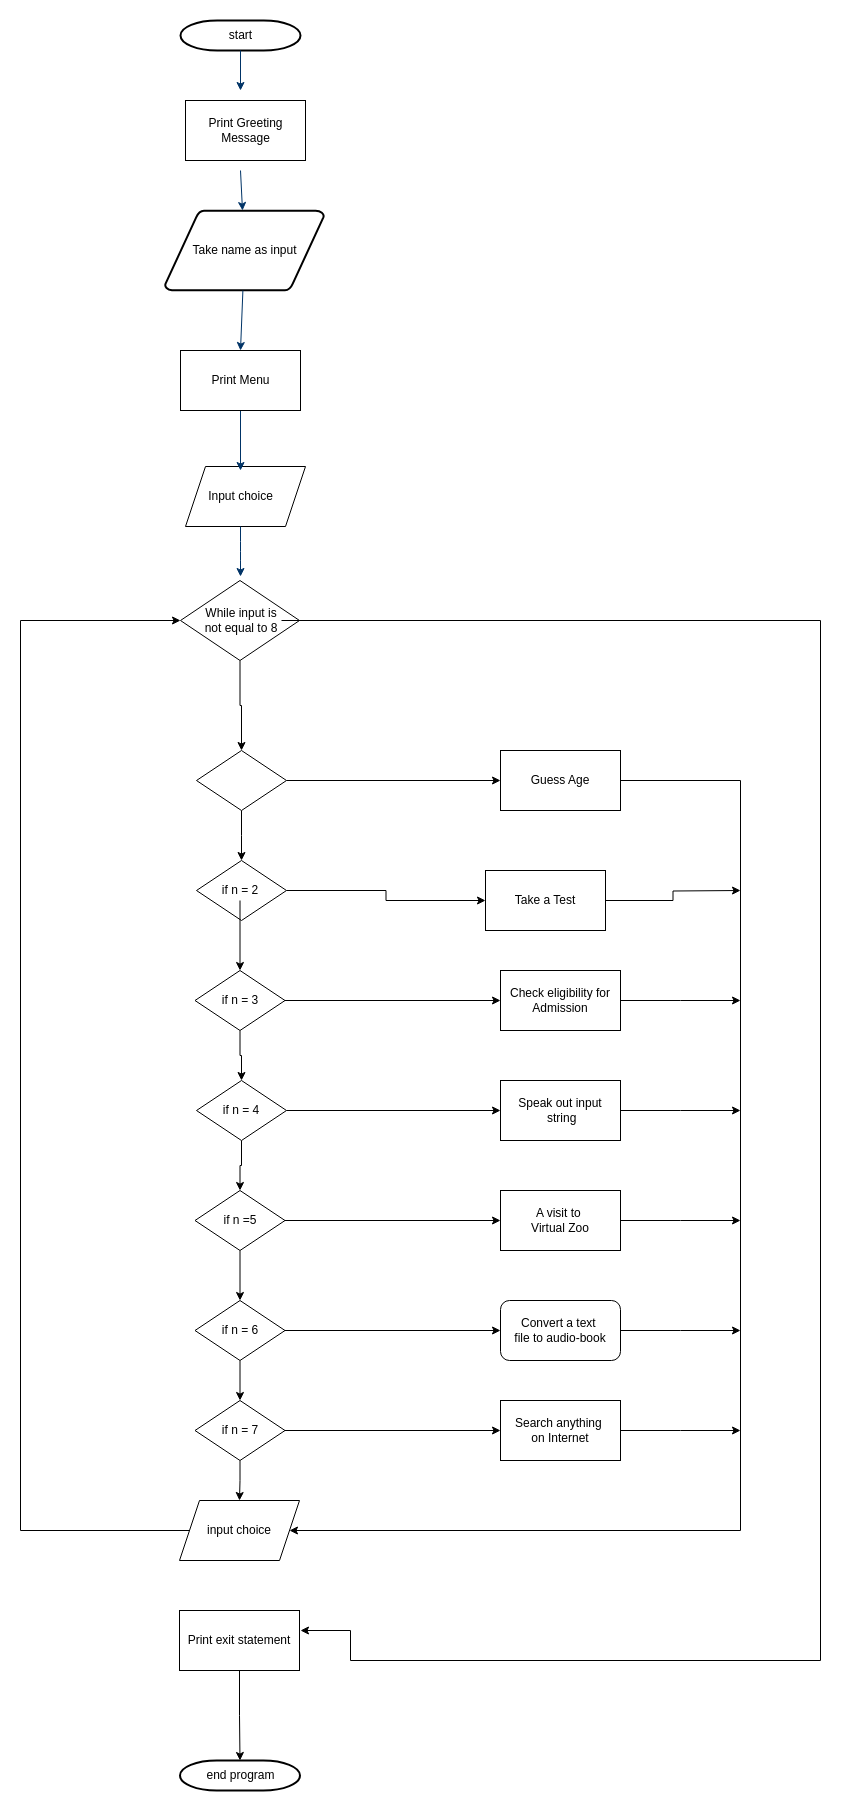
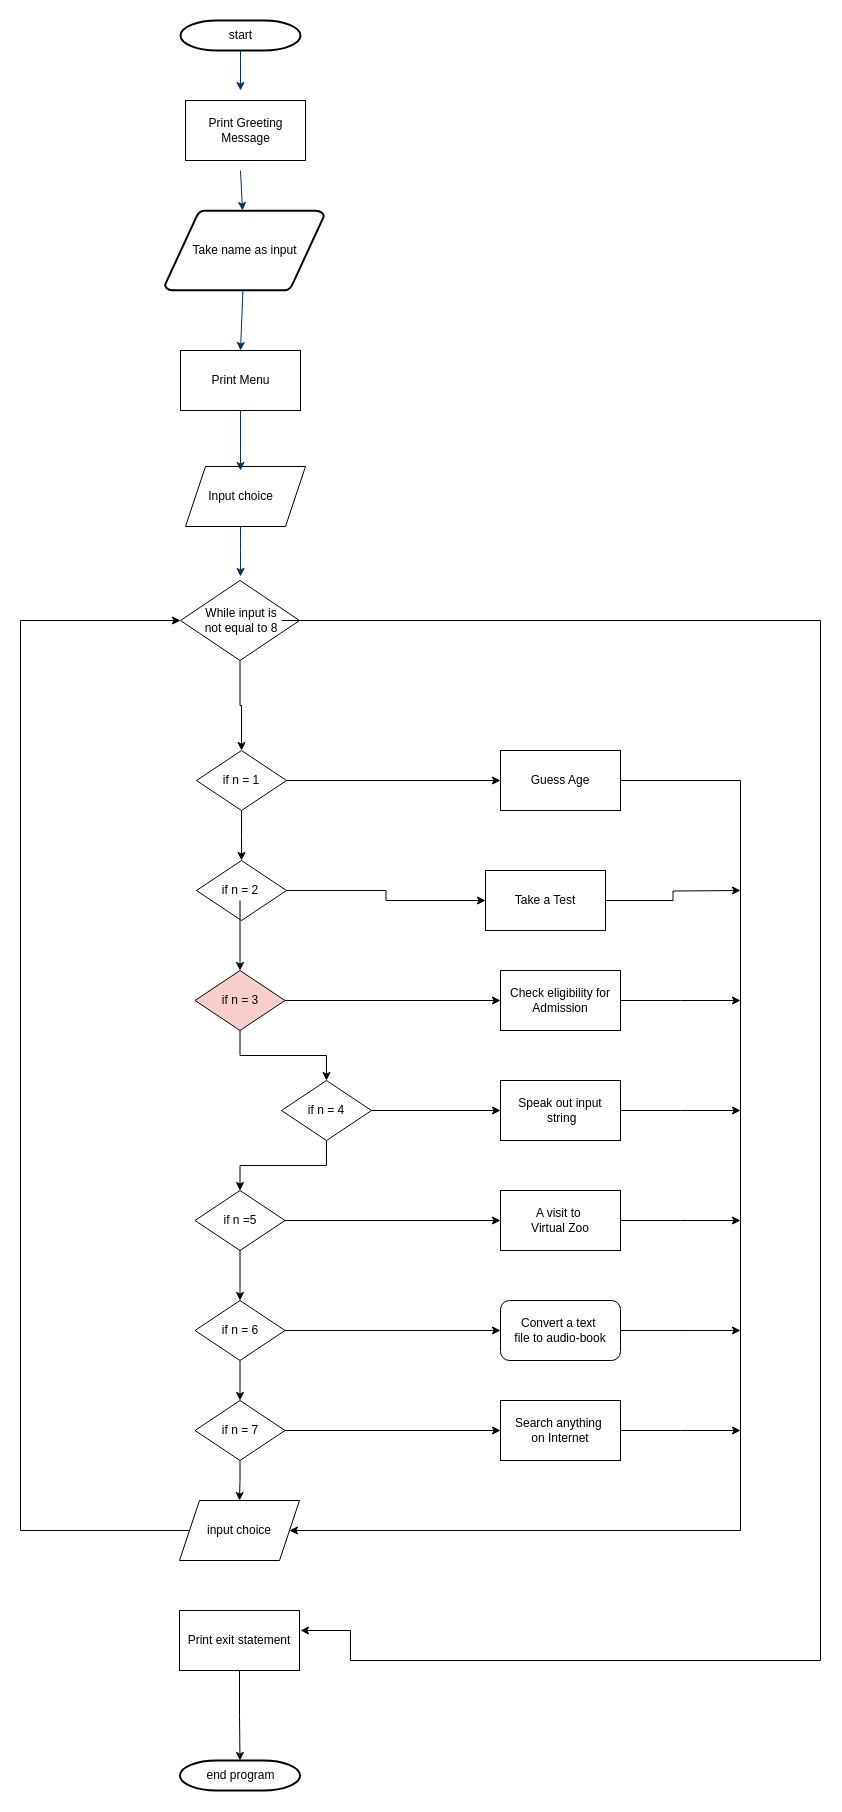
  <mxCell id="0" />
  <mxCell id="1" parent="0" />
  <mxCell id="2" value="" style="shape=parallelogram;perimeter=parallelogramPerimeter;whiteSpace=wrap;html=1;fixedSize=1;" parent="1" vertex="1"><mxGeometry x="185" y="466" width="120" height="60" as="geometry" /></mxCell>
  <mxCell id="3" value="start" style="shape=mxgraph.flowchart.terminator;strokeWidth=2;gradientColor=none;gradientDirection=north;fontStyle=0;html=1;" parent="1" vertex="1"><mxGeometry x="180" y="20" width="120" height="30" as="geometry" /></mxCell>
  <mxCell id="4" value="Take name as input" style="shape=mxgraph.flowchart.data;strokeWidth=2;gradientColor=none;gradientDirection=north;fontStyle=0;html=1;" parent="1" vertex="1"><mxGeometry x="164.5" y="210" width="159" height="80" as="geometry" /></mxCell>
  <mxCell id="5" style="fontStyle=1;strokeColor=#003366;strokeWidth=1;html=1;" parent="1" source="3" edge="1"><mxGeometry relative="1" as="geometry"><mxPoint x="240" y="90" as="targetPoint" /></mxGeometry></mxCell>
  <mxCell id="6" style="fontStyle=1;strokeColor=#003366;strokeWidth=1;html=1;" parent="1" target="4" edge="1"><mxGeometry relative="1" as="geometry"><mxPoint x="240" y="170" as="sourcePoint" /></mxGeometry></mxCell>
  <mxCell id="7" style="entryX=0.5;entryY=0;entryPerimeter=0;fontStyle=1;strokeColor=#003366;strokeWidth=1;html=1;" parent="1" source="4" edge="1"><mxGeometry relative="1" as="geometry"><mxPoint x="240" y="350" as="targetPoint" /></mxGeometry></mxCell>
  <mxCell id="8" value="" style="edgeStyle=elbowEdgeStyle;elbow=horizontal;fontColor=#001933;fontStyle=1;strokeColor=#003366;strokeWidth=1;html=1;" parent="1" edge="1"><mxGeometry width="100" height="100" as="geometry"><mxPoint x="240" y="407" as="sourcePoint" /><mxPoint x="240" y="470" as="targetPoint" /></mxGeometry></mxCell>
  <mxCell id="9" value="" style="edgeStyle=elbowEdgeStyle;elbow=horizontal;fontStyle=1;strokeColor=#003366;strokeWidth=1;html=1;" parent="1" edge="1"><mxGeometry y="-24" width="100" height="100" as="geometry"><mxPoint x="240" y="526" as="sourcePoint" /><mxPoint x="240" y="576" as="targetPoint" /></mxGeometry></mxCell>
  <mxCell id="10" value="" style="rounded=0;whiteSpace=wrap;html=1;" parent="1" vertex="1"><mxGeometry x="185" y="100" width="120" height="60" as="geometry" /></mxCell>
  <mxCell id="11" value="" style="whiteSpace=wrap;html=1;" parent="1" vertex="1"><mxGeometry x="180" y="350" width="120" height="60" as="geometry" /></mxCell>
  <mxCell id="12" value="Print Greeting &lt;br&gt;Message" style="text;html=1;resizable=0;autosize=1;align=center;verticalAlign=middle;points=[];fillColor=none;strokeColor=none;rounded=0;" parent="1" vertex="1"><mxGeometry x="200" y="115" width="90" height="30" as="geometry" /></mxCell>
  <mxCell id="13" value="Print Menu" style="text;html=1;resizable=0;autosize=1;align=center;verticalAlign=middle;points=[];fillColor=none;strokeColor=none;rounded=0;" parent="1" vertex="1"><mxGeometry x="205" y="370" width="70" height="20" as="geometry" /></mxCell>
  <mxCell id="14" value="Input choice" style="text;html=1;resizable=0;autosize=1;align=center;verticalAlign=middle;points=[];fillColor=none;strokeColor=none;rounded=0;" parent="1" vertex="1"><mxGeometry x="200" y="486" width="80" height="20" as="geometry" /></mxCell>
  <mxCell id="15" style="edgeStyle=orthogonalEdgeStyle;rounded=0;orthogonalLoop=1;jettySize=auto;html=1;exitX=0.5;exitY=1;exitDx=0;exitDy=0;entryX=0.5;entryY=0;entryDx=0;entryDy=0;" parent="1" source="16" target="21" edge="1"><mxGeometry relative="1" as="geometry" /></mxCell>
  <mxCell id="16" value="" style="rhombus;whiteSpace=wrap;html=1;" parent="1" vertex="1"><mxGeometry x="180" y="580" width="119" height="80" as="geometry" /></mxCell>
  <mxCell id="17" style="edgeStyle=orthogonalEdgeStyle;rounded=0;orthogonalLoop=1;jettySize=auto;html=1;" parent="1" source="18" edge="1"><mxGeometry relative="1" as="geometry"><mxPoint x="300" y="1630" as="targetPoint" /><Array as="points"><mxPoint x="820" y="620" /><mxPoint x="820" y="1660" /><mxPoint x="350" y="1660" /></Array></mxGeometry></mxCell>
  <mxCell id="18" value="While input is not equal to 8" style="text;html=1;strokeColor=none;fillColor=none;align=center;verticalAlign=middle;whiteSpace=wrap;rounded=0;" parent="1" vertex="1"><mxGeometry x="201" y="610" width="80" height="20" as="geometry" /></mxCell>
  <mxCell id="19" style="edgeStyle=orthogonalEdgeStyle;rounded=0;orthogonalLoop=1;jettySize=auto;html=1;exitX=0.5;exitY=1;exitDx=0;exitDy=0;" parent="1" source="21" edge="1"><mxGeometry relative="1" as="geometry"><mxPoint x="241" y="860" as="targetPoint" /></mxGeometry></mxCell>
  <mxCell id="20" style="edgeStyle=orthogonalEdgeStyle;rounded=0;orthogonalLoop=1;jettySize=auto;html=1;exitX=1;exitY=0.5;exitDx=0;exitDy=0;entryX=0;entryY=0.5;entryDx=0;entryDy=0;" parent="1" source="21" target="48" edge="1"><mxGeometry relative="1" as="geometry" /></mxCell>
  <mxCell id="21" value="" style="rhombus;whiteSpace=wrap;html=1;" parent="1" vertex="1"><mxGeometry x="196" y="750" width="90" height="60" as="geometry" /></mxCell>
  <mxCell id="22" style="edgeStyle=orthogonalEdgeStyle;rounded=0;orthogonalLoop=1;jettySize=auto;html=1;entryX=0.5;entryY=0;entryDx=0;entryDy=0;" parent="1" source="24" target="41" edge="1"><mxGeometry relative="1" as="geometry"><mxPoint x="239.5" y="1380" as="targetPoint" /></mxGeometry></mxCell>
  <mxCell id="23" style="edgeStyle=orthogonalEdgeStyle;rounded=0;orthogonalLoop=1;jettySize=auto;html=1;exitX=1;exitY=0.5;exitDx=0;exitDy=0;entryX=0;entryY=0.5;entryDx=0;entryDy=0;" parent="1" source="24" target="54" edge="1"><mxGeometry relative="1" as="geometry" /></mxCell>
  <mxCell id="24" value="if n = 6" style="rhombus;whiteSpace=wrap;html=1;" parent="1" vertex="1"><mxGeometry x="194.5" y="1300" width="90" height="60" as="geometry" /></mxCell>
  <mxCell id="25" style="edgeStyle=orthogonalEdgeStyle;rounded=0;orthogonalLoop=1;jettySize=auto;html=1;entryX=0.5;entryY=0;entryDx=0;entryDy=0;" parent="1" source="27" target="32" edge="1"><mxGeometry relative="1" as="geometry" /></mxCell>
  <mxCell id="26" style="edgeStyle=orthogonalEdgeStyle;rounded=0;orthogonalLoop=1;jettySize=auto;html=1;exitX=1;exitY=0.5;exitDx=0;exitDy=0;entryX=0;entryY=0.5;entryDx=0;entryDy=0;" parent="1" source="27" target="58" edge="1"><mxGeometry relative="1" as="geometry" /></mxCell>
- <mxCell id="27" value="if n = 3" style="rhombus;whiteSpace=wrap;html=1;" parent="1" vertex="1"><mxGeometry x="194.5" y="970" width="90" height="60" as="geometry" /></mxCell>
+ <mxCell id="27" value="if n = 3" style="rhombus;whiteSpace=wrap;html=1;fillColor=#f8cecc;" parent="1" vertex="1"><mxGeometry x="194.5" y="970" width="90" height="60" as="geometry" /></mxCell>
  <mxCell id="28" style="edgeStyle=orthogonalEdgeStyle;rounded=0;orthogonalLoop=1;jettySize=auto;html=1;exitX=1;exitY=0.5;exitDx=0;exitDy=0;entryX=0;entryY=0.5;entryDx=0;entryDy=0;" parent="1" source="29" target="50" edge="1"><mxGeometry relative="1" as="geometry" /></mxCell>
  <mxCell id="29" value="" style="rhombus;whiteSpace=wrap;html=1;" parent="1" vertex="1"><mxGeometry x="196" y="860" width="90" height="60" as="geometry" /></mxCell>
  <mxCell id="30" value="" style="edgeStyle=orthogonalEdgeStyle;rounded=0;orthogonalLoop=1;jettySize=auto;html=1;" parent="1" source="32" target="35" edge="1"><mxGeometry relative="1" as="geometry" /></mxCell>
  <mxCell id="31" style="edgeStyle=orthogonalEdgeStyle;rounded=0;orthogonalLoop=1;jettySize=auto;html=1;exitX=1;exitY=0.5;exitDx=0;exitDy=0;entryX=0;entryY=0.5;entryDx=0;entryDy=0;" parent="1" source="32" target="60" edge="1"><mxGeometry relative="1" as="geometry" /></mxCell>
- <mxCell id="32" value="if n = 4" style="rhombus;whiteSpace=wrap;html=1;" parent="1" vertex="1"><mxGeometry x="196" y="1080" width="90" height="60" as="geometry" /></mxCell>
+ <mxCell id="32" value="if n = 4" style="rhombus;whiteSpace=wrap;html=1;" parent="1" vertex="1"><mxGeometry x="281" y="1080" width="90" height="60" as="geometry" /></mxCell>
  <mxCell id="33" value="" style="edgeStyle=orthogonalEdgeStyle;rounded=0;orthogonalLoop=1;jettySize=auto;html=1;" parent="1" source="35" target="24" edge="1"><mxGeometry relative="1" as="geometry" /></mxCell>
  <mxCell id="34" style="edgeStyle=orthogonalEdgeStyle;rounded=0;orthogonalLoop=1;jettySize=auto;html=1;exitX=1;exitY=0.5;exitDx=0;exitDy=0;entryX=0;entryY=0.5;entryDx=0;entryDy=0;" parent="1" source="35" target="56" edge="1"><mxGeometry relative="1" as="geometry" /></mxCell>
  <mxCell id="35" value="if n =5" style="rhombus;whiteSpace=wrap;html=1;" parent="1" vertex="1"><mxGeometry x="194.5" y="1190" width="90" height="60" as="geometry" /></mxCell>
+ <mxCell id="36" value="if n = 1" style="text;html=1;strokeColor=none;fillColor=none;align=center;verticalAlign=middle;whiteSpace=wrap;rounded=0;" parent="1" vertex="1"><mxGeometry x="221" y="770" width="40" height="20" as="geometry" /></mxCell>
  <mxCell id="37" style="edgeStyle=orthogonalEdgeStyle;rounded=0;orthogonalLoop=1;jettySize=auto;html=1;entryX=0.5;entryY=0;entryDx=0;entryDy=0;" parent="1" source="38" target="27" edge="1"><mxGeometry relative="1" as="geometry" /></mxCell>
  <mxCell id="38" value="if n = 2" style="text;html=1;strokeColor=none;fillColor=none;align=center;verticalAlign=middle;whiteSpace=wrap;rounded=0;" parent="1" vertex="1"><mxGeometry x="219.5" y="880" width="40" height="20" as="geometry" /></mxCell>
  <mxCell id="39" style="edgeStyle=orthogonalEdgeStyle;rounded=0;orthogonalLoop=1;jettySize=auto;html=1;entryX=0.5;entryY=0;entryDx=0;entryDy=0;" parent="1" source="41" target="43" edge="1"><mxGeometry relative="1" as="geometry" /></mxCell>
  <mxCell id="40" style="edgeStyle=orthogonalEdgeStyle;rounded=0;orthogonalLoop=1;jettySize=auto;html=1;entryX=0;entryY=0.5;entryDx=0;entryDy=0;" parent="1" source="41" target="52" edge="1"><mxGeometry relative="1" as="geometry" /></mxCell>
  <mxCell id="41" value="if n = 7" style="rhombus;whiteSpace=wrap;html=1;" parent="1" vertex="1"><mxGeometry x="194.5" y="1400" width="90" height="60" as="geometry" /></mxCell>
  <mxCell id="42" style="edgeStyle=orthogonalEdgeStyle;rounded=0;orthogonalLoop=1;jettySize=auto;html=1;entryX=0;entryY=0.5;entryDx=0;entryDy=0;" parent="1" source="43" target="16" edge="1"><mxGeometry relative="1" as="geometry"><mxPoint x="60" y="620" as="targetPoint" /><Array as="points"><mxPoint x="20" y="1530" /><mxPoint x="20" y="620" /></Array></mxGeometry></mxCell>
  <mxCell id="43" value="input choice" style="shape=parallelogram;perimeter=parallelogramPerimeter;whiteSpace=wrap;html=1;fixedSize=1;" parent="1" vertex="1"><mxGeometry x="179" y="1500" width="120" height="60" as="geometry" /></mxCell>
  <mxCell id="44" style="edgeStyle=orthogonalEdgeStyle;rounded=0;orthogonalLoop=1;jettySize=auto;html=1;entryX=0.5;entryY=0;entryDx=0;entryDy=0;entryPerimeter=0;" parent="1" source="45" target="46" edge="1"><mxGeometry relative="1" as="geometry" /></mxCell>
  <mxCell id="45" value="Print exit statement" style="rounded=0;whiteSpace=wrap;html=1;" parent="1" vertex="1"><mxGeometry x="179" y="1610" width="120" height="60" as="geometry" /></mxCell>
  <mxCell id="46" value="end program" style="shape=mxgraph.flowchart.terminator;strokeWidth=2;gradientColor=none;gradientDirection=north;fontStyle=0;html=1;" parent="1" vertex="1"><mxGeometry x="179.5" y="1760" width="120" height="30" as="geometry" /></mxCell>
  <mxCell id="47" style="edgeStyle=orthogonalEdgeStyle;rounded=0;orthogonalLoop=1;jettySize=auto;html=1;entryX=1;entryY=0.5;entryDx=0;entryDy=0;" parent="1" source="48" target="43" edge="1"><mxGeometry relative="1" as="geometry"><mxPoint x="740" y="1532" as="targetPoint" /><Array as="points"><mxPoint x="740" y="780" /><mxPoint x="740" y="1530" /></Array></mxGeometry></mxCell>
  <mxCell id="48" value="Guess Age" style="rounded=0;whiteSpace=wrap;html=1;" parent="1" vertex="1"><mxGeometry x="500" y="750" width="120" height="60" as="geometry" /></mxCell>
  <mxCell id="49" style="edgeStyle=orthogonalEdgeStyle;rounded=0;orthogonalLoop=1;jettySize=auto;html=1;" parent="1" source="50" edge="1"><mxGeometry relative="1" as="geometry"><mxPoint x="740" y="890" as="targetPoint" /></mxGeometry></mxCell>
  <mxCell id="50" value="Take a Test" style="rounded=0;whiteSpace=wrap;html=1;" parent="1" vertex="1"><mxGeometry x="485" y="870" width="120" height="60" as="geometry" /></mxCell>
  <mxCell id="51" style="edgeStyle=orthogonalEdgeStyle;rounded=0;orthogonalLoop=1;jettySize=auto;html=1;" parent="1" source="52" edge="1"><mxGeometry relative="1" as="geometry"><mxPoint x="740" y="1430" as="targetPoint" /></mxGeometry></mxCell>
  <mxCell id="52" value="Search anything&amp;nbsp;&lt;br&gt;on Internet" style="rounded=0;whiteSpace=wrap;html=1;" parent="1" vertex="1"><mxGeometry x="500" y="1400" width="120" height="60" as="geometry" /></mxCell>
  <mxCell id="53" style="edgeStyle=orthogonalEdgeStyle;rounded=0;orthogonalLoop=1;jettySize=auto;html=1;" parent="1" source="54" edge="1"><mxGeometry relative="1" as="geometry"><mxPoint x="740" y="1330" as="targetPoint" /></mxGeometry></mxCell>
  <mxCell id="54" value="Convert a text&amp;nbsp;&lt;br&gt;file to audio-book" style="whiteSpace=wrap;html=1;rounded=1;" parent="1" vertex="1"><mxGeometry x="500" y="1300" width="120" height="60" as="geometry" /></mxCell>
  <mxCell id="55" style="edgeStyle=orthogonalEdgeStyle;rounded=0;orthogonalLoop=1;jettySize=auto;html=1;" parent="1" source="56" edge="1"><mxGeometry relative="1" as="geometry"><mxPoint x="740" y="1220" as="targetPoint" /></mxGeometry></mxCell>
  <mxCell id="56" value="A visit to&amp;nbsp;&lt;br&gt;Virtual Zoo" style="rounded=0;whiteSpace=wrap;html=1;" parent="1" vertex="1"><mxGeometry x="500" y="1190" width="120" height="60" as="geometry" /></mxCell>
  <mxCell id="57" style="edgeStyle=orthogonalEdgeStyle;rounded=0;orthogonalLoop=1;jettySize=auto;html=1;" parent="1" source="58" edge="1"><mxGeometry relative="1" as="geometry"><mxPoint x="740" y="1000" as="targetPoint" /></mxGeometry></mxCell>
  <mxCell id="58" value="Check eligibility for&lt;br&gt;Admission" style="rounded=0;whiteSpace=wrap;html=1;" parent="1" vertex="1"><mxGeometry x="500" y="970" width="120" height="60" as="geometry" /></mxCell>
  <mxCell id="59" style="edgeStyle=orthogonalEdgeStyle;rounded=0;orthogonalLoop=1;jettySize=auto;html=1;" parent="1" source="60" edge="1"><mxGeometry relative="1" as="geometry"><mxPoint x="740" y="1110" as="targetPoint" /></mxGeometry></mxCell>
  <mxCell id="60" value="Speak out input&lt;br&gt;&amp;nbsp;string" style="rounded=0;whiteSpace=wrap;html=1;" parent="1" vertex="1"><mxGeometry x="500" y="1080" width="120" height="60" as="geometry" /></mxCell>
